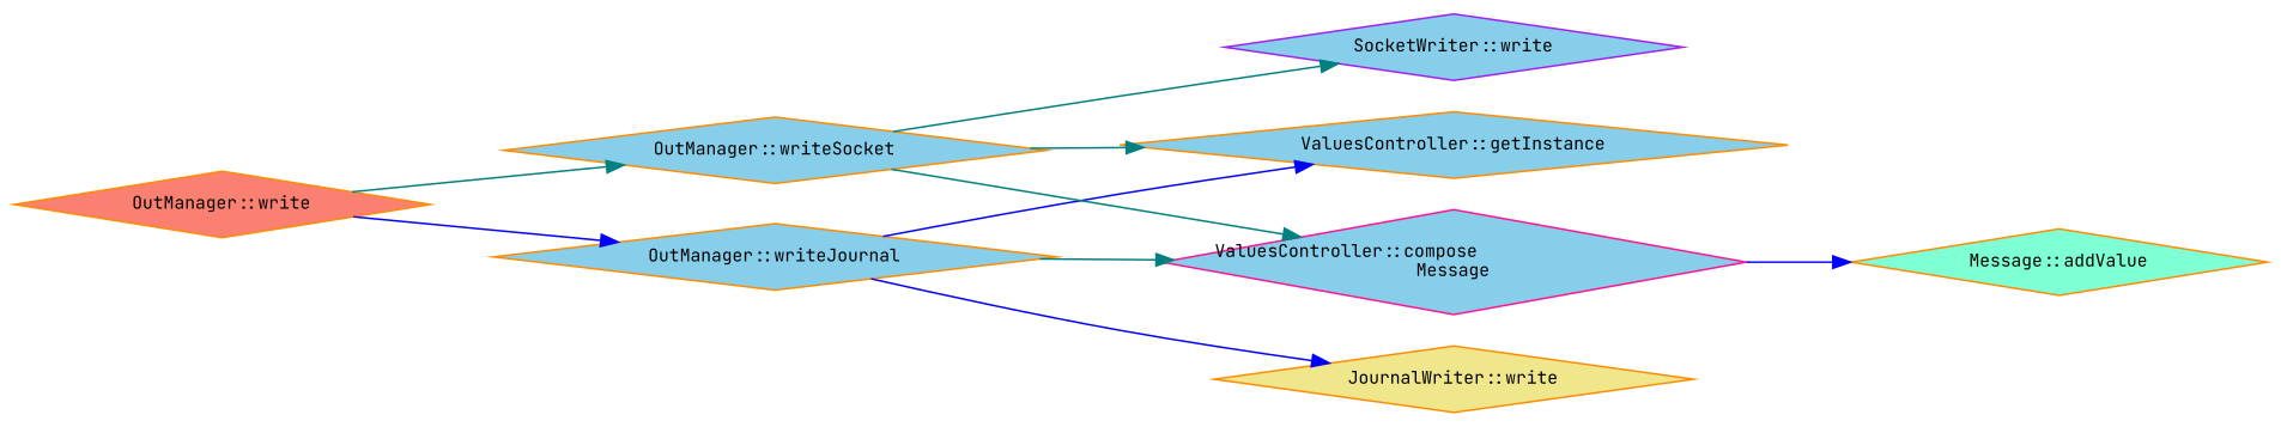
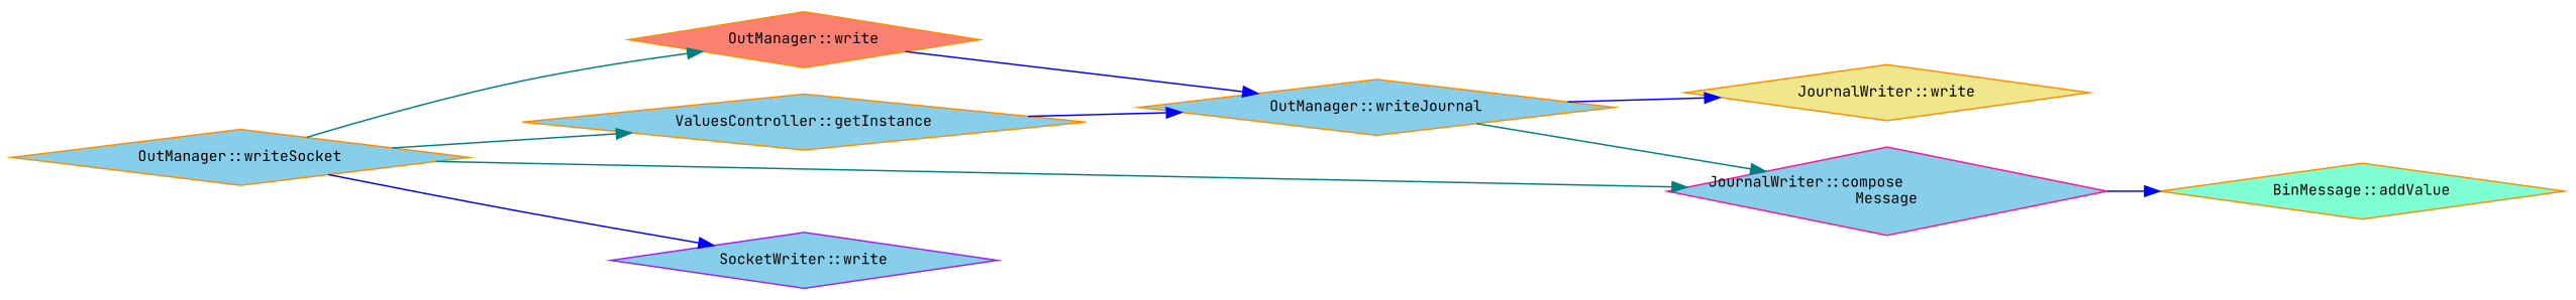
  digraph {
    fontname="JetBrains Mono"
    rankdir=LR
    node [color=darkorange fillcolor=skyblue fontname="JetBrains Mono" fontsize=10 shape=diamond style=filled]
    edge [color=teal fontname="JetBrains Mono" fontsize=10 labelfontname=Helvetica labelfontsize=10 style=solid]
    n1 [fillcolor=salmon fontcolor=black height=0.2 label="OutManager::write" width=0.4]
    n2 [height=0.2 label="OutManager::writeJournal" width=0.4]
    n3 [height=0.2 label="OutManager::writeSocket" width=0.4]
    n4 [height=0.2 label="ValuesController::getInstance" width=0.4]
-   n5 [color=deeppink height=0.2 label="ValuesController::compose\lMessage" width=0.4]
+   n5 [color=deeppink height=0.2 label="JournalWriter::compose\lMessage" width=0.4]
    n6 [fillcolor=khaki height=0.2 label="JournalWriter::write" width=0.4]
    n7 [color=purple height=0.2 label="SocketWriter::write" width=0.4]
-   n8 [fillcolor=aquamarine height=0.2 label="Message::addValue" width=0.4]
+   n8 [fillcolor=aquamarine height=0.2 label="BinMessage::addValue" width=0.4]
    n1 -> n2 [color=blue]
-   n1 -> n3
-   n2 -> n4 [color=blue]
+   n3 -> n1
+   n4 -> n2 [color=blue]
    n2 -> n5
    n2 -> n6 [color=blue]
    n3 -> n4
    n3 -> n5
-   n3 -> n7
+   n3 -> n7 [color=blue]
    n5 -> n8 [color=blue]
  }
